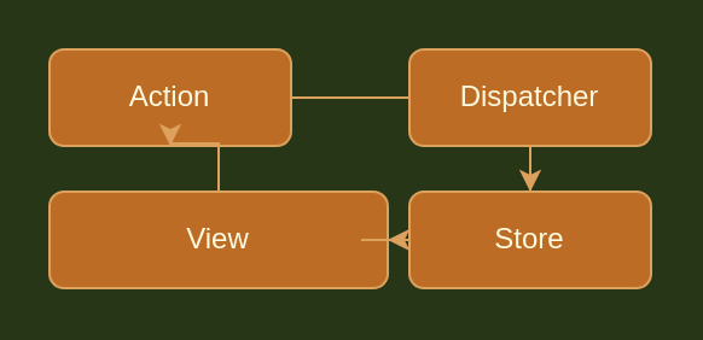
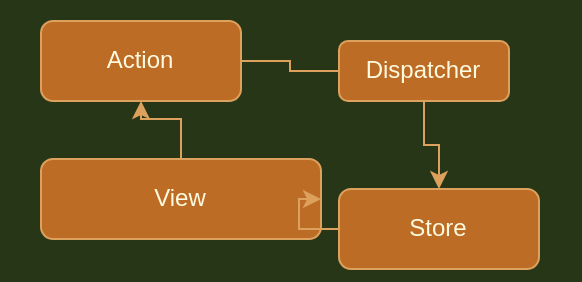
  <mxCell id="0" />
  <mxCell id="1" parent="0" />
  <mxCell id="2" style="edgeStyle=orthogonalEdgeStyle;rounded=0;orthogonalLoop=1;jettySize=auto;html=1;entryX=0;entryY=0.5;entryDx=0;entryDy=0;labelBackgroundColor=#283618;strokeColor=#DDA15E;fontColor=#FEFAE0;endArrow=none;" parent="1" source="3" target="5" edge="1"><mxGeometry relative="1" as="geometry" /></mxCell>
- <mxCell id="3" value="Action" style="rounded=1;whiteSpace=wrap;html=1;fillColor=#BC6C25;strokeColor=#DDA15E;fontColor=#FEFAE0;" parent="1" vertex="1"><mxGeometry x="20" y="20" width="100" height="40" as="geometry" /></mxCell>
+ <mxCell id="3" value="Action" style="rounded=1;whiteSpace=wrap;html=1;fillColor=#BC6C25;strokeColor=#DDA15E;fontColor=#FEFAE0;" parent="1" vertex="1"><mxGeometry x="20" y="10" width="100" height="40" as="geometry" /></mxCell>
  <mxCell id="4" style="edgeStyle=orthogonalEdgeStyle;rounded=0;orthogonalLoop=1;jettySize=auto;html=1;entryX=0.5;entryY=0;entryDx=0;entryDy=0;labelBackgroundColor=#283618;strokeColor=#DDA15E;fontColor=#FEFAE0;" parent="1" source="5" target="9" edge="1"><mxGeometry relative="1" as="geometry" /></mxCell>
- <mxCell id="5" value="Dispatcher" style="rounded=1;whiteSpace=wrap;html=1;fillColor=#BC6C25;strokeColor=#DDA15E;fontColor=#FEFAE0;" parent="1" vertex="1"><mxGeometry x="169" y="20" width="100" height="40" as="geometry" /></mxCell>
+ <mxCell id="5" value="Dispatcher" style="rounded=1;whiteSpace=wrap;html=1;fillColor=#BC6C25;strokeColor=#DDA15E;fontColor=#FEFAE0;" parent="1" vertex="1"><mxGeometry x="169" y="20" width="85" height="30" as="geometry" /></mxCell>
  <mxCell id="6" style="edgeStyle=orthogonalEdgeStyle;rounded=0;orthogonalLoop=1;jettySize=auto;html=1;entryX=0.5;entryY=1;entryDx=0;entryDy=0;labelBackgroundColor=#283618;strokeColor=#DDA15E;fontColor=#FEFAE0;" parent="1" source="7" target="3" edge="1"><mxGeometry relative="1" as="geometry" /></mxCell>
  <mxCell id="7" value="View" style="rounded=1;whiteSpace=wrap;html=1;fillColor=#BC6C25;strokeColor=#DDA15E;fontColor=#FEFAE0;" parent="1" vertex="1"><mxGeometry x="20" y="79" width="140" height="40" as="geometry" /></mxCell>
  <mxCell id="8" style="edgeStyle=orthogonalEdgeStyle;rounded=0;orthogonalLoop=1;jettySize=auto;html=1;entryX=1;entryY=0.5;entryDx=0;entryDy=0;labelBackgroundColor=#283618;strokeColor=#DDA15E;fontColor=#FEFAE0;" parent="1" source="9" target="7" edge="1"><mxGeometry relative="1" as="geometry"><mxPoint x="130" y="145" as="targetPoint" /></mxGeometry></mxCell>
- <mxCell id="9" value="Store" style="rounded=1;whiteSpace=wrap;html=1;fillColor=#BC6C25;strokeColor=#DDA15E;fontColor=#FEFAE0;" parent="1" vertex="1"><mxGeometry x="169" y="79" width="100" height="40" as="geometry" /></mxCell>
+ <mxCell id="9" value="Store" style="rounded=1;whiteSpace=wrap;html=1;fillColor=#BC6C25;strokeColor=#DDA15E;fontColor=#FEFAE0;" parent="1" vertex="1"><mxGeometry x="169" y="94" width="100" height="40" as="geometry" /></mxCell>
